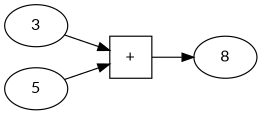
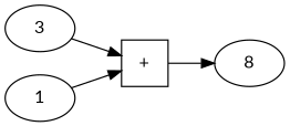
  digraph {
    rankdir=LR
    fontname=Lato
    node [fontname=Lato]
    edge [fontname=Lato]
    n1 [label=3]
    n2 [label="+" shape=square]
-   n3 [label=5]
+   n3 [label=1]
    n4 [label=8]
    n1 -> n2
    n2 -> n4
    n3 -> n2
  }
